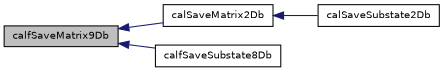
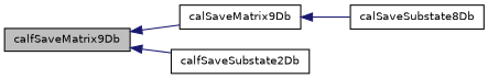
  digraph {
    rankdir=LR
    node [color=black fillcolor=white fontname=Helvetica fontsize=10 shape=record style=filled]
    edge [color=midnightblue dir=back fontname=Helvetica fontsize=10 labelfontname=Helvetica labelfontsize=10 style=solid]
    n1 [fillcolor=grey75 fontcolor=black height=0.2 label=calfSaveMatrix9Db width=0.4]
-   n2 [height=0.2 label=calSaveMatrix2Db width=0.4]
-   n3 [height=0.2 label=calfSaveSubstate8Db width=0.4]
-   n4 [height=0.2 label=calSaveSubstate2Db width=0.4]
+   n2 [height=0.2 label=calSaveMatrix9Db width=0.4]
+   n3 [height=0.2 label=calfSaveSubstate2Db width=0.4]
+   n4 [height=0.2 label=calSaveSubstate8Db width=0.4]
    n1 -> n2
    n1 -> n3
    n2 -> n4
  }
